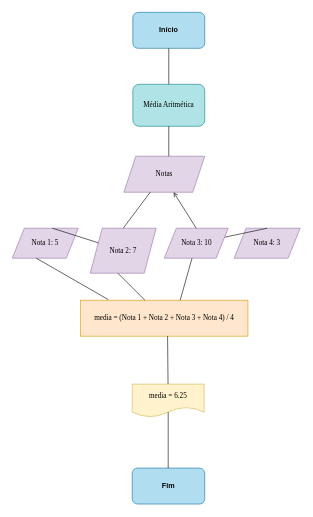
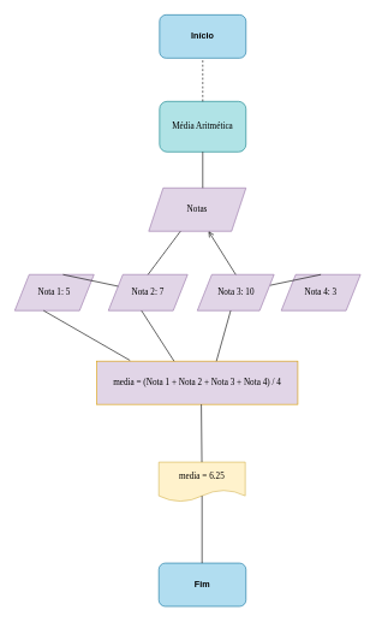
  <mxCell id="0" />
  <mxCell id="1" parent="0" />
  <mxCell id="2" value="" style="endArrow=none;html=1;entryX=0.5;entryY=1;entryDx=0;entryDy=0;" parent="1" edge="1" target="6"><mxGeometry width="50" height="50" relative="1" as="geometry"><mxPoint x="279.5" y="141" as="sourcePoint" /><mxPoint x="279.5" y="100" as="targetPoint" /><Array as="points" /></mxGeometry></mxCell>
  <mxCell id="3" value="Notas" style="shape=parallelogram;perimeter=parallelogramPerimeter;whiteSpace=wrap;html=1;fixedSize=1;fillColor=#e1d5e7;strokeColor=#9673a6;fontFamily=Georgia;" parent="1" vertex="1"><mxGeometry x="206" y="260" width="135" height="60" as="geometry" /></mxCell>
- <mxCell id="4" value="Nota 2: 7" style="shape=parallelogram;perimeter=parallelogramPerimeter;whiteSpace=wrap;html=1;fixedSize=1;fillColor=#e1d5e7;strokeColor=#9673a6;fontFamily=Georgia;" parent="1" vertex="1"><mxGeometry x="150" y="380" width="110" height="75" as="geometry" /></mxCell>
+ <mxCell id="4" value="Nota 2: 7" style="shape=parallelogram;perimeter=parallelogramPerimeter;whiteSpace=wrap;html=1;fixedSize=1;fillColor=#e1d5e7;strokeColor=#9673a6;fontFamily=Georgia;" parent="1" vertex="1"><mxGeometry x="150" y="380" width="110" height="50" as="geometry" /></mxCell>
  <mxCell id="5" value="Nota 4: 3" style="shape=parallelogram;perimeter=parallelogramPerimeter;whiteSpace=wrap;html=1;fixedSize=1;fillColor=#e1d5e7;strokeColor=#9673a6;fontFamily=Georgia;" parent="1" vertex="1"><mxGeometry x="390" y="380" width="110" height="50" as="geometry" /></mxCell>
  <mxCell id="6" value="Média Aritmética" style="rounded=1;whiteSpace=wrap;html=1;fillColor=#b0e3e6;strokeColor=#0e8088;fontFamily=Georgia;" parent="1" vertex="1"><mxGeometry x="221" y="140" width="120" height="70" as="geometry" /></mxCell>
  <mxCell id="7" value="media = 6.25" style="shape=document;whiteSpace=wrap;html=1;boundedLbl=1;fillColor=#fff2cc;strokeColor=#d6b656;fontFamily=Georgia;" parent="1" vertex="1"><mxGeometry x="220" y="640" width="120" height="55" as="geometry" /></mxCell>
  <mxCell id="8" value="Fim" style="rounded=1;whiteSpace=wrap;html=1;fontStyle=1;fillColor=#b1ddf0;strokeColor=#10739e;" parent="1" vertex="1"><mxGeometry x="220" y="780" width="121" height="60" as="geometry" /></mxCell>
  <mxCell id="9" value="Nota 1: 5" style="shape=parallelogram;perimeter=parallelogramPerimeter;whiteSpace=wrap;html=1;fixedSize=1;fillColor=#e1d5e7;strokeColor=#9673a6;fontFamily=Georgia;" parent="1" vertex="1"><mxGeometry x="20" y="380" width="110" height="50" as="geometry" /></mxCell>
  <mxCell id="10" value="" style="endArrow=none;html=1;exitX=0.609;exitY=0;exitDx=0;exitDy=0;exitPerimeter=0;" edge="1" parent="1" source="9" target="4"><mxGeometry width="50" height="50" relative="1" as="geometry"><mxPoint x="150" y="230" as="sourcePoint" /><mxPoint x="214" y="158" as="targetPoint" /></mxGeometry></mxCell>
  <mxCell id="11" value="" style="endArrow=none;html=1;exitX=0.5;exitY=0;exitDx=0;exitDy=0;startArrow=none;" edge="1" parent="1" source="5" target="13"><mxGeometry width="50" height="50" relative="1" as="geometry"><mxPoint x="250" y="360" as="sourcePoint" /><mxPoint x="330" y="300" as="targetPoint" /></mxGeometry></mxCell>
- <mxCell id="12" value="media = (Nota 1 + Nota 2 + Nota 3 + Nota 4) / 4" style="rounded=0;whiteSpace=wrap;html=1;fillColor=#ffe6cc;strokeColor=#d79b00;fontFamily=Georgia;" parent="1" vertex="1"><mxGeometry x="134" y="500" width="279" height="60" as="geometry" /></mxCell>
+ <mxCell id="12" value="media = (Nota 1 + Nota 2 + Nota 3 + Nota 4) / 4" style="rounded=0;whiteSpace=wrap;html=1;fillColor=#e1d5e7;strokeColor=#d79b00;fontFamily=Georgia;" parent="1" vertex="1"><mxGeometry x="134" y="500" width="279" height="60" as="geometry" /></mxCell>
  <mxCell id="13" value="Nota 3: 10" style="shape=parallelogram;perimeter=parallelogramPerimeter;whiteSpace=wrap;html=1;fixedSize=1;fillColor=#e1d5e7;strokeColor=#9673a6;fontFamily=Georgia;" parent="1" vertex="1"><mxGeometry x="273.5" y="380" width="106.5" height="50" as="geometry" /></mxCell>
  <mxCell id="14" value="" style="endArrow=none;html=1;" edge="1" parent="1" target="13"><mxGeometry width="50" height="50" relative="1" as="geometry"><mxPoint x="300" y="500" as="sourcePoint" /><mxPoint x="330" y="300" as="targetPoint" /></mxGeometry></mxCell>
  <mxCell id="15" value="" style="endArrow=none;html=1;entryX=0.364;entryY=1;entryDx=0;entryDy=0;entryPerimeter=0;" edge="1" parent="1" target="9"><mxGeometry width="50" height="50" relative="1" as="geometry"><mxPoint x="180" y="499" as="sourcePoint" /><mxPoint x="300" y="510" as="targetPoint" /></mxGeometry></mxCell>
  <mxCell id="16" value="" style="endArrow=none;html=1;entryX=0.418;entryY=1;entryDx=0;entryDy=0;entryPerimeter=0;exitX=0.384;exitY=0;exitDx=0;exitDy=0;exitPerimeter=0;" edge="1" parent="1" source="12" target="4"><mxGeometry width="50" height="50" relative="1" as="geometry"><mxPoint x="220" y="500" as="sourcePoint" /><mxPoint x="190" y="460" as="targetPoint" /></mxGeometry></mxCell>
  <mxCell id="17" value="&lt;b&gt;Início&lt;/b&gt;" style="rounded=1;whiteSpace=wrap;html=1;fillColor=#b1ddf0;strokeColor=#10739e;" vertex="1" parent="1"><mxGeometry x="221" y="20" width="120" height="60" as="geometry" /></mxCell>
  <mxCell id="18" value="" style="endArrow=none;html=1;exitX=0.5;exitY=0;exitDx=0;exitDy=0;" edge="1" parent="1" source="4"><mxGeometry width="50" height="50" relative="1" as="geometry"><mxPoint x="250" y="260" as="sourcePoint" /><mxPoint x="250" y="320" as="targetPoint" /></mxGeometry></mxCell>
  <mxCell id="19" value="" style="endArrow=open;html=1;exitX=0.5;exitY=0;exitDx=0;exitDy=0;entryX=0.615;entryY=1;entryDx=0;entryDy=0;entryPerimeter=0;" edge="1" parent="1" source="13" target="3"><mxGeometry width="50" height="50" relative="1" as="geometry"><mxPoint x="250" y="360" as="sourcePoint" /><mxPoint x="298" y="320" as="targetPoint" /></mxGeometry></mxCell>
- <mxCell id="20" value="" style="endArrow=none;html=1;entryX=0.5;entryY=1;entryDx=0;entryDy=0;" edge="1" parent="1" source="6" target="17"><mxGeometry width="50" height="50" relative="1" as="geometry"><mxPoint x="250" y="160" as="sourcePoint" /><mxPoint x="300" y="110" as="targetPoint" /></mxGeometry></mxCell>
+ <mxCell id="20" value="" style="endArrow=none;html=1;entryX=0.5;entryY=1;entryDx=0;entryDy=0;dashed=1;" edge="1" parent="1" source="6" target="17"><mxGeometry width="50" height="50" relative="1" as="geometry"><mxPoint x="250" y="160" as="sourcePoint" /><mxPoint x="300" y="110" as="targetPoint" /></mxGeometry></mxCell>
  <mxCell id="21" value="" style="endArrow=none;html=1;entryX=0.5;entryY=1;entryDx=0;entryDy=0;" edge="1" parent="1" target="6"><mxGeometry width="50" height="50" relative="1" as="geometry"><mxPoint x="281" y="260" as="sourcePoint" /><mxPoint x="300" y="310" as="targetPoint" /></mxGeometry></mxCell>
  <mxCell id="22" value="" style="endArrow=none;html=1;" edge="1" parent="1" source="7"><mxGeometry width="50" height="50" relative="1" as="geometry"><mxPoint x="250" y="660" as="sourcePoint" /><mxPoint x="279" y="560" as="targetPoint" /></mxGeometry></mxCell>
  <mxCell id="23" value="" style="endArrow=none;html=1;entryX=0.5;entryY=0.85;entryDx=0;entryDy=0;entryPerimeter=0;" edge="1" parent="1" target="7"><mxGeometry width="50" height="50" relative="1" as="geometry"><mxPoint x="280" y="780" as="sourcePoint" /><mxPoint x="281" y="710" as="targetPoint" /></mxGeometry></mxCell>
